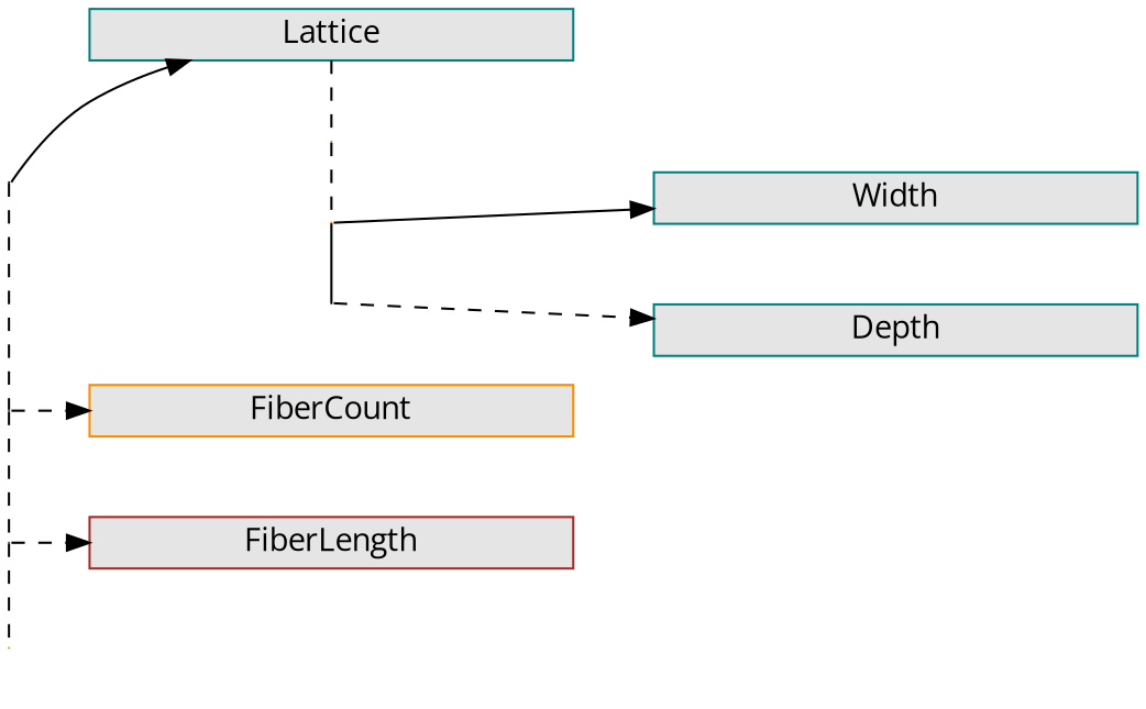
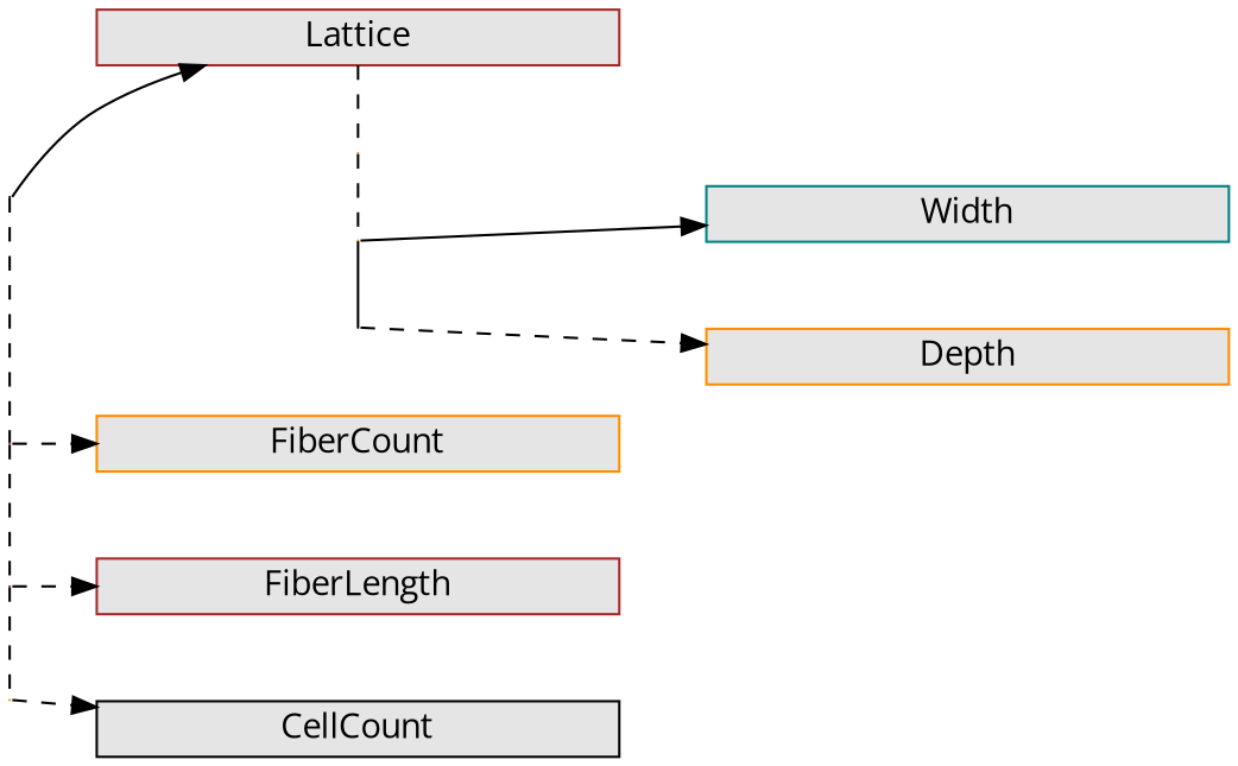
  digraph {
    fixedsize=true
    fontname="Open Sans"
    nodesep=0.5
    rankdir=LR
    node [color=darkorange concentrate=true fillcolor="#E5E5E5" fontname="Open Sans" shape=point style=filled]
    edge [fontname="Open Sans" style=dashed]
-   n1 [color=teal height=0 label=Lattice shape=box width=3]
+   n1 [color=brown height=0 label=Lattice shape=box width=3]
    lattice_lheight [height=0 width=0]
    lattice_lwidth [height=0 width=0]
    lattice_ldepth [color=black height=0 width=0]
    param_lattice [color=black height=0 width=0]
    param_fibcount [color=brown height=0 width=0]
    param_fiblength [color=brown height=0 width=0]
    param_cellcount [height=0 width=0]
    n9 [color=teal height=0 label=Width shape=box width=3]
-   n10 [color=teal height=0 label=Depth shape=box width=3]
+   n10 [height=0 label=Depth shape=box width=3]
    n11 [height=0 label=FiberCount shape=box width=3]
    n12 [color=brown height=0 label=FiberLength shape=box width=3]
+   n13 [color=black height=0 label=CellCount shape=box width=3]
    subgraph sub_1 {
      rank=same
      n1
      lattice_lheight
      lattice_lwidth
      lattice_ldepth
    }
    subgraph sub_2 {
      rank=same
      param_lattice
      param_fibcount
      param_fiblength
      param_cellcount
    }
    n1 -> lattice_lheight [arrowhead=none]
    lattice_lheight -> lattice_lwidth [arrowhead=none]
    lattice_lwidth -> lattice_ldepth [arrowhead=none style=solid]
    lattice_lwidth -> n9 [style=solid]
    lattice_ldepth -> n10
    param_lattice -> n1 [style=solid]
    param_lattice -> param_fibcount [arrowhead=none]
    param_fibcount -> param_fiblength [arrowhead=none]
    param_fibcount -> n11
    param_fiblength -> param_cellcount [arrowhead=none]
    param_fiblength -> n12
+   param_cellcount -> n13
  }
